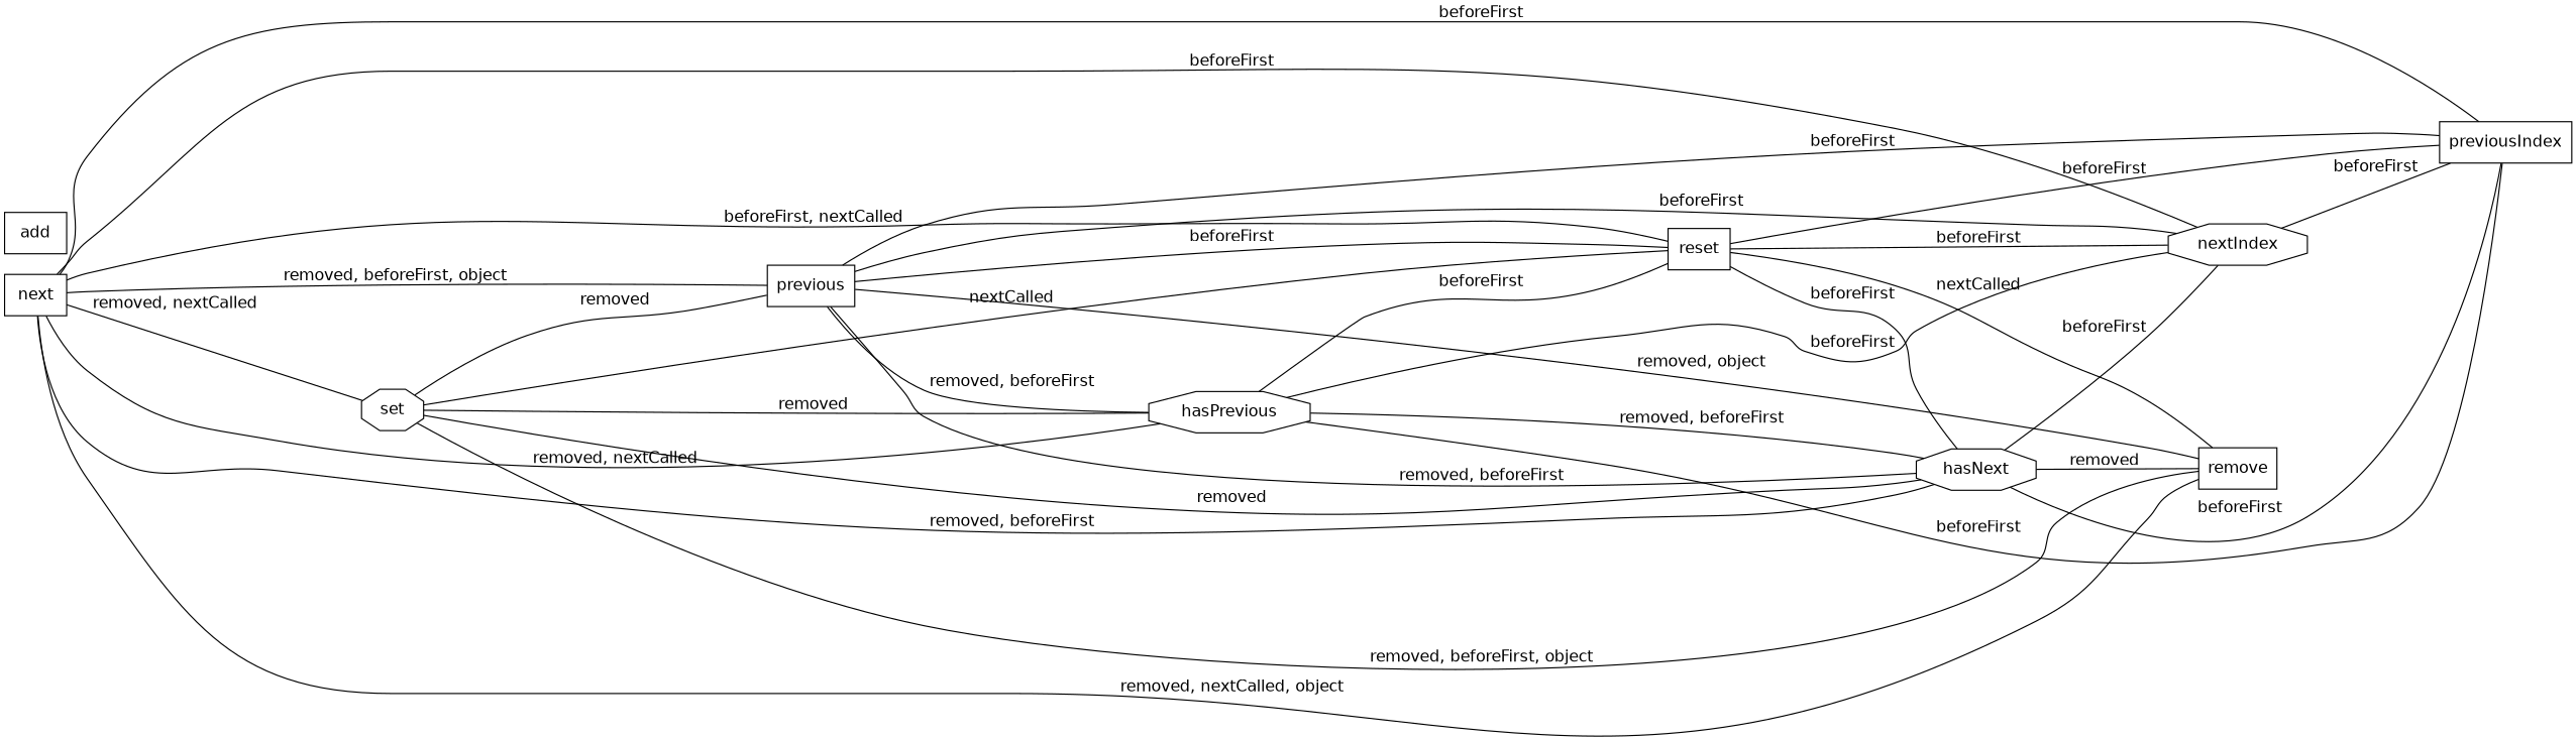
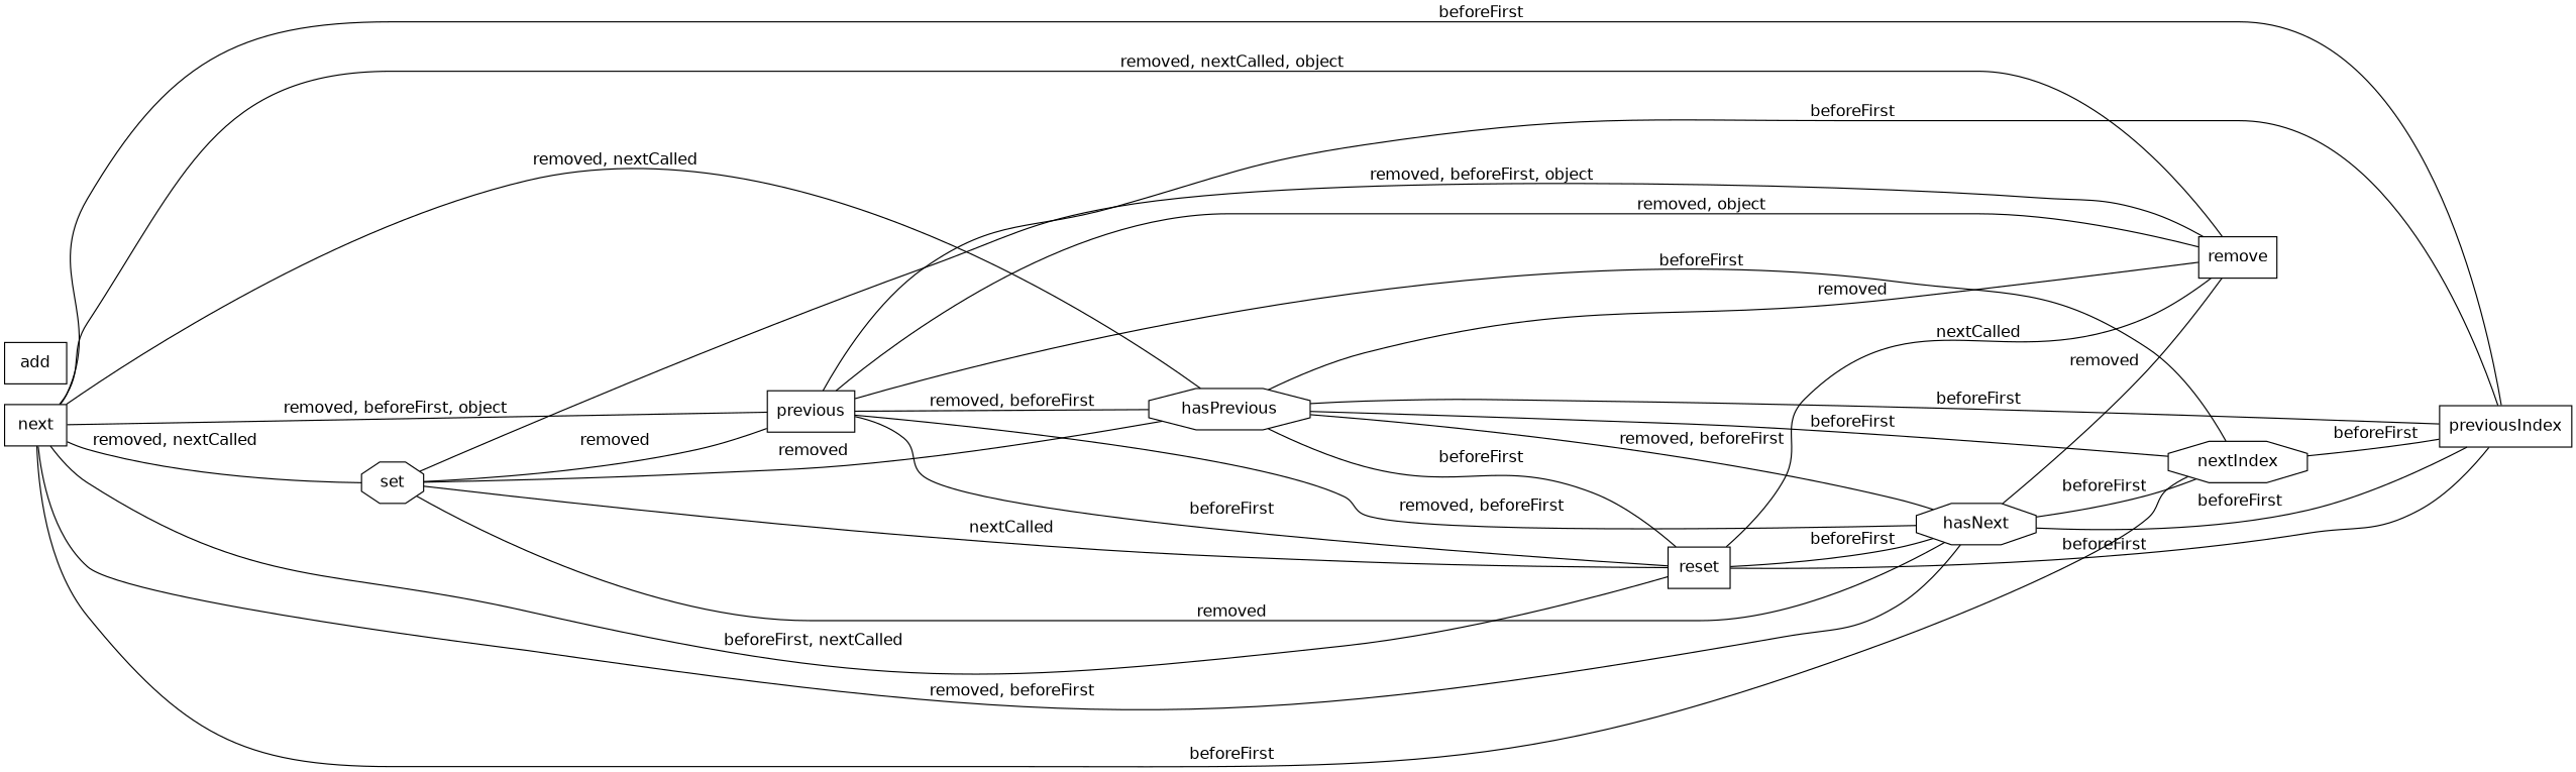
  digraph {
    fontname="DejaVu Sans"
    rankdir=LR
    node [fontname="DejaVu Sans" shape=box]
    edge [dir=none fontname="DejaVu Sans"]
    set [shape=octagon]
    next
    previous
    hasPrevious [shape=octagon]
    reset
    hasNext [shape=octagon]
    nextIndex [shape=octagon]
    previousIndex
    remove
    add
    set -> previous [label=" removed"]
    set -> hasPrevious [label=" removed"]
    set -> reset [label=" nextCalled"]
    set -> hasNext [label=" removed"]
    set -> remove [label=" removed, beforeFirst, object"]
    next -> set [label=" removed, nextCalled"]
    next -> previous [label=" removed, beforeFirst, object"]
    next -> hasPrevious [label=" removed, nextCalled"]
    next -> reset [label=" beforeFirst, nextCalled"]
    next -> hasNext [label=" removed, beforeFirst"]
    next -> nextIndex [label=" beforeFirst"]
    next -> previousIndex [label=" beforeFirst"]
    next -> remove [label=" removed, nextCalled, object"]
    previous -> hasPrevious [label=" removed, beforeFirst"]
    previous -> reset [label=" beforeFirst"]
    previous -> hasNext [label=" removed, beforeFirst"]
    previous -> nextIndex [label=" beforeFirst"]
    previous -> previousIndex [label=" beforeFirst"]
    previous -> remove [label=" removed, object"]
    hasPrevious -> reset [label=" beforeFirst"]
    hasPrevious -> hasNext [label=" removed, beforeFirst"]
    hasPrevious -> nextIndex [label=" beforeFirst"]
    hasPrevious -> previousIndex [label=" beforeFirst"]
+   hasPrevious -> remove [label=" removed"]
    reset -> hasNext [label=" beforeFirst"]
-   reset -> nextIndex [label=" beforeFirst"]
    reset -> previousIndex [label=" beforeFirst"]
    reset -> remove [label=" nextCalled"]
    hasNext -> nextIndex [label=" beforeFirst"]
    hasNext -> previousIndex [label=" beforeFirst"]
    hasNext -> remove [label=" removed"]
    nextIndex -> previousIndex [label=" beforeFirst"]
  }
